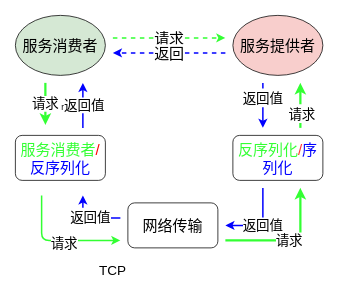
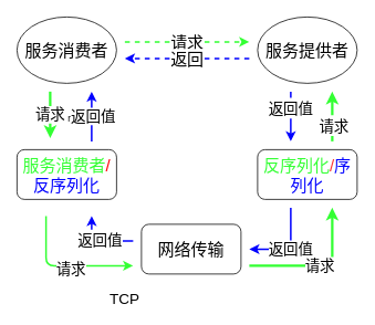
  <mxCell id="0" />
  <mxCell id="1" parent="0" />
- <mxCell id="2" value="&lt;font style=&quot;font-size: 20px;&quot;&gt;服务消费者&lt;/font&gt;" style="ellipse;whiteSpace=wrap;html=1;fontSize=20;fillColor=#d5e8d4;" vertex="1" parent="1"><mxGeometry x="20" y="20" width="120" height="80" as="geometry" /></mxCell>
- <mxCell id="3" value="&lt;span style=&quot;font-size: 20px&quot;&gt;服务提供者&lt;/span&gt;" style="ellipse;whiteSpace=wrap;html=1;fillColor=#f8cecc;" vertex="1" parent="1"><mxGeometry x="310" y="20" width="120" height="80" as="geometry" /></mxCell>
+ <mxCell id="2" value="&lt;font style=&quot;font-size: 20px;&quot;&gt;服务消费者&lt;/font&gt;" style="ellipse;whiteSpace=wrap;html=1;fontSize=20;" vertex="1" parent="1"><mxGeometry x="20" y="20" width="120" height="80" as="geometry" /></mxCell>
+ <mxCell id="3" value="&lt;span style=&quot;font-size: 20px&quot;&gt;服务提供者&lt;/span&gt;" style="ellipse;whiteSpace=wrap;html=1;" vertex="1" parent="1"><mxGeometry x="310" y="20" width="120" height="80" as="geometry" /></mxCell>
  <mxCell id="4" value="网络传输" style="rounded=1;whiteSpace=wrap;html=1;fontSize=20;" vertex="1" parent="1"><mxGeometry x="170" y="270" width="120" height="60" as="geometry" /></mxCell>
  <mxCell id="5" value="&lt;font color=&quot;#33ff33&quot;&gt;服务消费者&lt;/font&gt;&lt;font color=&quot;#ff0000&quot;&gt;/&lt;/font&gt;&lt;font color=&quot;#0000ff&quot;&gt;反序列化&lt;/font&gt;" style="rounded=1;whiteSpace=wrap;html=1;fontSize=20;" vertex="1" parent="1"><mxGeometry x="20" y="180" width="120" height="60" as="geometry" /></mxCell>
  <mxCell id="6" value="&lt;font style=&quot;font-size: 18px&quot;&gt;TCP&lt;/font&gt;" style="text;html=1;strokeColor=none;fillColor=none;align=center;verticalAlign=middle;whiteSpace=wrap;rounded=0;" vertex="1" parent="1"><mxGeometry x="130" y="350" width="40" height="20" as="geometry" /></mxCell>
  <mxCell id="7" value="&lt;font color=&quot;#33ff33&quot;&gt;反序列化&lt;/font&gt;&lt;font color=&quot;#ff3333&quot;&gt;/&lt;/font&gt;&lt;font color=&quot;#0000ff&quot;&gt;序列化&lt;/font&gt;" style="rounded=1;whiteSpace=wrap;html=1;fontSize=20;" vertex="1" parent="1"><mxGeometry x="310" y="180" width="120" height="60" as="geometry" /></mxCell>
  <mxCell id="8" value="&lt;font style=&quot;font-size: 18px&quot;&gt;请求&lt;/font&gt;" style="endArrow=classic;html=1;strokeWidth=3;strokeColor=#33FF33;" edge="1" parent="1"><mxGeometry width="50" height="50" relative="1" as="geometry"><mxPoint x="60" y="110" as="sourcePoint" /><mxPoint x="60" y="166" as="targetPoint" /></mxGeometry></mxCell>
  <mxCell id="9" value="" style="endArrow=classic;html=1;strokeWidth=2;strokeColor=#33FF33;" edge="1" parent="1"><mxGeometry width="50" height="50" relative="1" as="geometry"><mxPoint x="55" y="260" as="sourcePoint" /><mxPoint x="160" y="320" as="targetPoint" /><Array as="points"><mxPoint x="55" y="320" /></Array></mxGeometry></mxCell>
  <mxCell id="10" value="&lt;span style=&quot;font-size: 18px&quot;&gt;请求&lt;/span&gt;" style="edgeLabel;html=1;align=center;verticalAlign=middle;resizable=0;points=[];fontSize=20;" vertex="1" connectable="0" parent="9"><mxGeometry x="0.076" y="-3" relative="1" as="geometry"><mxPoint as="offset" /></mxGeometry></mxCell>
  <mxCell id="11" value="&lt;span style=&quot;font-size: 18px&quot;&gt;请求&lt;/span&gt;" style="endArrow=classic;html=1;strokeColor=#33FF33;strokeWidth=3;" edge="1" parent="1"><mxGeometry width="50" height="50" relative="1" as="geometry"><mxPoint x="300" y="320" as="sourcePoint" /><mxPoint x="400" y="250" as="targetPoint" /><Array as="points"><mxPoint x="400" y="320" /></Array></mxGeometry></mxCell>
  <mxCell id="12" value="" style="endArrow=classic;html=1;strokeColor=#33FF33;strokeWidth=3;" edge="1" parent="1"><mxGeometry width="50" height="50" relative="1" as="geometry"><mxPoint x="400" y="170" as="sourcePoint" /><mxPoint x="400" y="110" as="targetPoint" /></mxGeometry></mxCell>
  <mxCell id="13" value="&lt;font style=&quot;font-size: 18px&quot;&gt;请求&lt;/font&gt;" style="edgeLabel;html=1;align=center;verticalAlign=middle;resizable=0;points=[];fontSize=20;" vertex="1" connectable="0" parent="12"><mxGeometry x="-0.34" y="-1" relative="1" as="geometry"><mxPoint as="offset" /></mxGeometry></mxCell>
  <mxCell id="14" value="" style="endArrow=classic;html=1;strokeWidth=2;strokeColor=#0000FF;" edge="1" parent="1"><mxGeometry width="50" height="50" relative="1" as="geometry"><mxPoint x="350" y="110" as="sourcePoint" /><mxPoint x="350" y="170" as="targetPoint" /></mxGeometry></mxCell>
  <mxCell id="15" value="&lt;font style=&quot;font-size: 18px&quot;&gt;返回值&lt;/font&gt;" style="edgeLabel;html=1;align=center;verticalAlign=middle;resizable=0;points=[];fontSize=20;" vertex="1" connectable="0" parent="14"><mxGeometry x="-0.36" y="-1" relative="1" as="geometry"><mxPoint as="offset" /></mxGeometry></mxCell>
  <mxCell id="16" value="r&lt;font style=&quot;font-size: 18px&quot;&gt;返回值&lt;/font&gt;" style="endArrow=classic;html=1;strokeColor=#0000FF;strokeWidth=2;" edge="1" parent="1"><mxGeometry width="50" height="50" relative="1" as="geometry"><mxPoint x="110" y="170" as="sourcePoint" /><mxPoint x="110" y="110" as="targetPoint" /></mxGeometry></mxCell>
  <mxCell id="17" value="&lt;font style=&quot;font-size: 18px&quot;&gt;返回值&lt;/font&gt;" style="endArrow=classic;html=1;strokeWidth=2;strokeColor=#0000FF;" edge="1" parent="1"><mxGeometry width="50" height="50" relative="1" as="geometry"><mxPoint x="350" y="250" as="sourcePoint" /><mxPoint x="300" y="300" as="targetPoint" /><Array as="points"><mxPoint x="350" y="300" /></Array></mxGeometry></mxCell>
  <mxCell id="18" value="" style="endArrow=classic;html=1;strokeColor=#0000FF;strokeWidth=2;" edge="1" parent="1"><mxGeometry width="50" height="50" relative="1" as="geometry"><mxPoint x="160" y="290" as="sourcePoint" /><mxPoint x="110" y="260" as="targetPoint" /><Array as="points"><mxPoint x="110" y="290" /></Array></mxGeometry></mxCell>
  <mxCell id="19" value="&lt;font style=&quot;font-size: 18px&quot;&gt;返回值&lt;/font&gt;" style="edgeLabel;html=1;align=center;verticalAlign=middle;resizable=0;points=[];fontSize=20;" vertex="1" connectable="0" parent="18"><mxGeometry x="0.03" y="-2" relative="1" as="geometry"><mxPoint as="offset" /></mxGeometry></mxCell>
  <mxCell id="20" value="请求" style="endArrow=classic;html=1;strokeWidth=2;fontSize=20;strokeColor=#33FF33;dashed=1;" edge="1" parent="1"><mxGeometry width="50" height="50" relative="1" as="geometry"><mxPoint x="150" y="50" as="sourcePoint" /><mxPoint x="300" y="50" as="targetPoint" /></mxGeometry></mxCell>
  <mxCell id="21" value="返回" style="endArrow=classic;html=1;strokeColor=#0000FF;strokeWidth=2;fontSize=20;dashed=1;" edge="1" parent="1"><mxGeometry width="50" height="50" relative="1" as="geometry"><mxPoint x="300" y="70" as="sourcePoint" /><mxPoint x="150" y="70" as="targetPoint" /></mxGeometry></mxCell>
